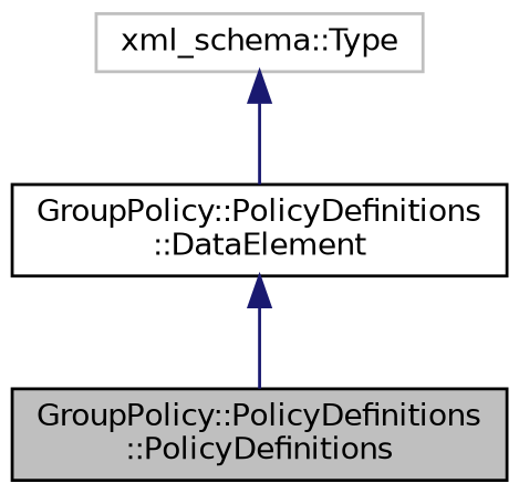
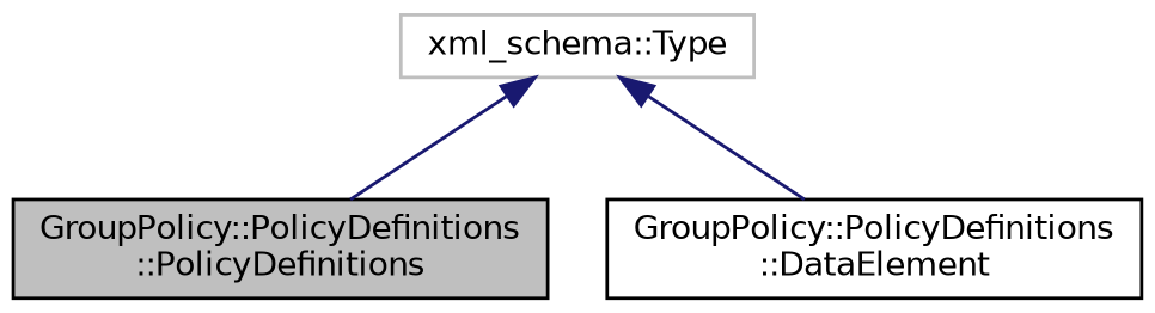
  digraph {
    node [color=black fillcolor=white fontname=Helvetica fontsize=10 shape=record style=filled]
    edge [color=midnightblue dir=back fontname=Helvetica fontsize=10 labelfontname=Helvetica labelfontsize=10 style=solid]
    n1 [fillcolor=grey75 fontcolor=black height=0.2 label="GroupPolicy::PolicyDefinitions\l::PolicyDefinitions" width=0.4]
    n2 [height=0.2 label="GroupPolicy::PolicyDefinitions\l::DataElement" width=0.4]
    n3 [color=grey75 height=0.2 label="xml_schema::Type" width=0.4]
-   n2 -> n1
+   n3 -> n1
    n3 -> n2
  }
